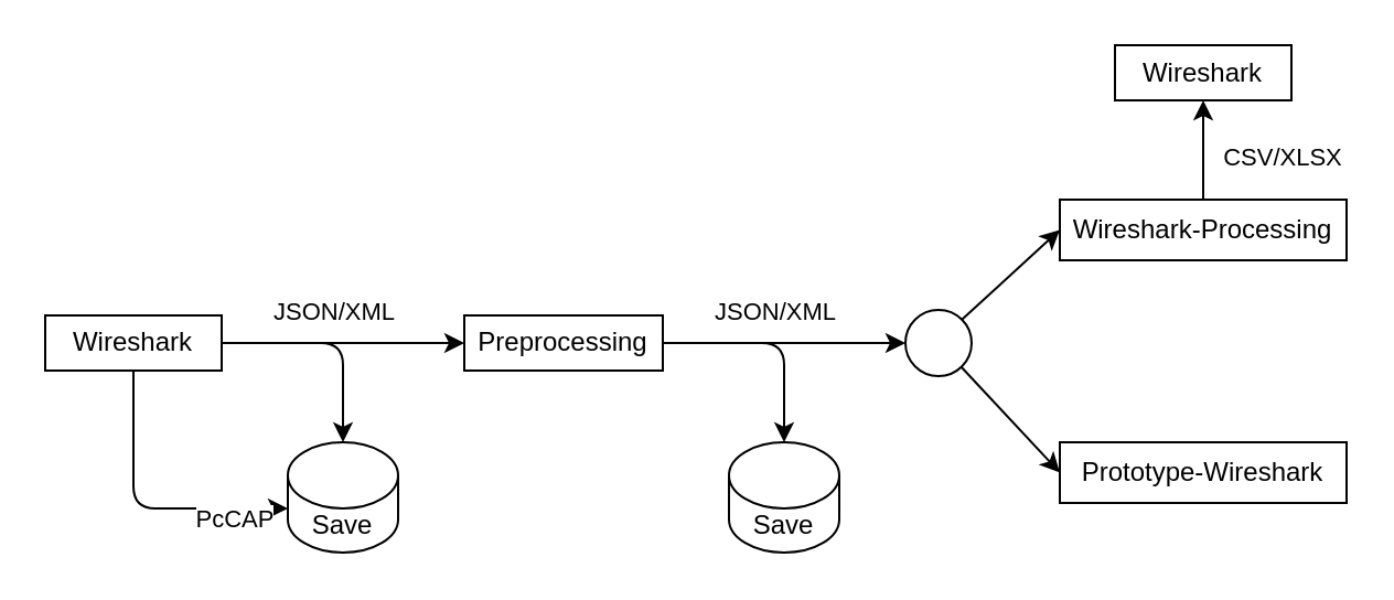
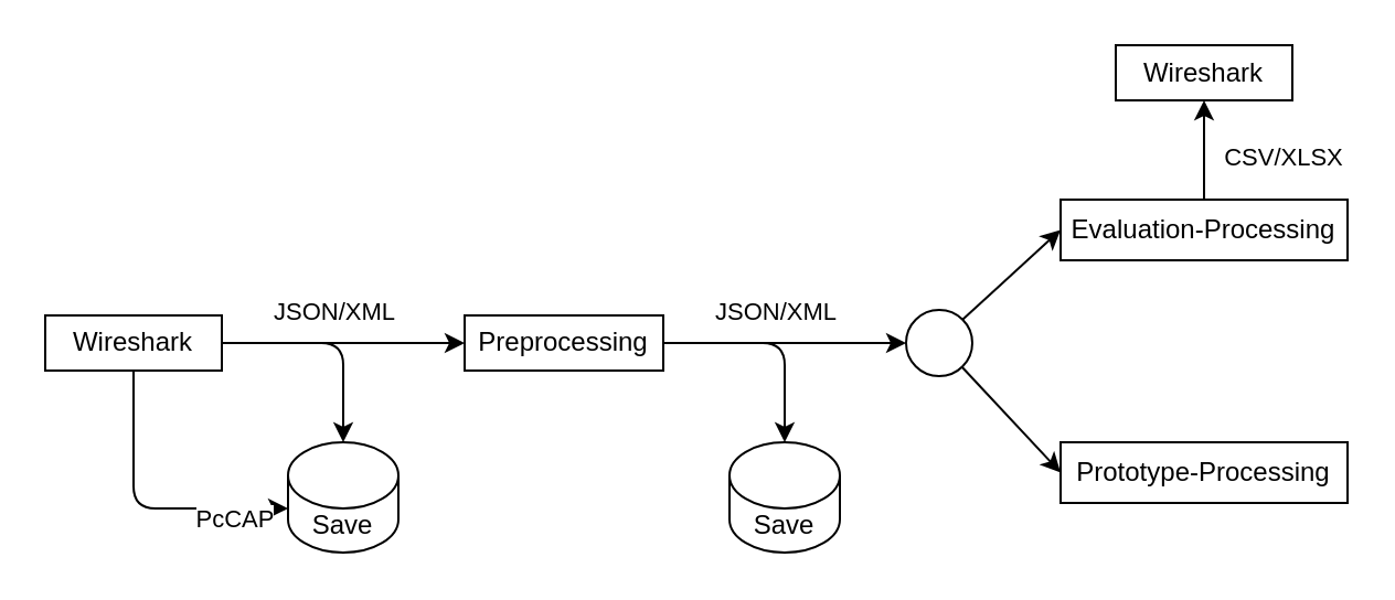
  <mxCell id="0" />
  <mxCell id="1" parent="0" />
  <mxCell id="2" value="Wireshark" style="rounded=0;whiteSpace=wrap;html=1;" vertex="1" parent="1"><mxGeometry x="20" y="142.5" width="80" height="25" as="geometry" /></mxCell>
  <mxCell id="3" value="Save" style="shape=cylinder3;whiteSpace=wrap;html=1;boundedLbl=1;backgroundOutline=1;size=15;" vertex="1" parent="1"><mxGeometry x="130" y="200" width="50" height="50" as="geometry" /></mxCell>
  <mxCell id="4" value="Preprocessing" style="rounded=0;whiteSpace=wrap;html=1;" vertex="1" parent="1"><mxGeometry x="210" y="142.5" width="90" height="25" as="geometry" /></mxCell>
  <mxCell id="5" value="" style="endArrow=classic;html=1;exitX=1;exitY=0.5;exitDx=0;exitDy=0;entryX=0;entryY=0.5;entryDx=0;entryDy=0;" edge="1" parent="1" source="2" target="4"><mxGeometry width="50" height="50" relative="1" as="geometry"><mxPoint x="110" y="162.5" as="sourcePoint" /><mxPoint x="310" y="402.5" as="targetPoint" /></mxGeometry></mxCell>
  <mxCell id="6" value="JSON/XML" style="edgeLabel;html=1;align=center;verticalAlign=middle;resizable=0;points=[];" vertex="1" connectable="0" parent="5"><mxGeometry x="-0.275" y="-1" relative="1" as="geometry"><mxPoint x="10" y="-16" as="offset" /></mxGeometry></mxCell>
  <mxCell id="7" value="JSON/XML" style="edgeLabel;html=1;align=center;verticalAlign=middle;resizable=0;points=[];" vertex="1" connectable="0" parent="5"><mxGeometry x="-0.275" y="-1" relative="1" as="geometry"><mxPoint x="210" y="-16" as="offset" /></mxGeometry></mxCell>
  <mxCell id="8" value="Save" style="shape=cylinder3;whiteSpace=wrap;html=1;boundedLbl=1;backgroundOutline=1;size=15;" vertex="1" parent="1"><mxGeometry x="330" y="200" width="50" height="50" as="geometry" /></mxCell>
  <mxCell id="9" value="" style="endArrow=classic;html=1;exitX=0.5;exitY=1;exitDx=0;exitDy=0;entryX=0;entryY=0;entryDx=0;entryDy=30;entryPerimeter=0;" edge="1" parent="1" source="2" target="3"><mxGeometry width="50" height="50" relative="1" as="geometry"><mxPoint x="180" y="200" as="sourcePoint" /><mxPoint x="60" y="270" as="targetPoint" /><Array as="points"><mxPoint x="60" y="230" /></Array></mxGeometry></mxCell>
  <mxCell id="10" value="PcCAP" style="edgeLabel;html=1;align=center;verticalAlign=middle;resizable=0;points=[];" vertex="1" connectable="0" parent="9"><mxGeometry x="-0.057" y="15" relative="1" as="geometry"><mxPoint x="30.1" y="5" as="offset" /></mxGeometry></mxCell>
  <mxCell id="11" value="" style="endArrow=classic;html=1;exitX=1;exitY=0.5;exitDx=0;exitDy=0;entryX=0.5;entryY=0;entryDx=0;entryDy=0;entryPerimeter=0;" edge="1" parent="1" source="2" target="3"><mxGeometry width="50" height="50" relative="1" as="geometry"><mxPoint x="160" y="250" as="sourcePoint" /><mxPoint x="210" y="200" as="targetPoint" /><Array as="points"><mxPoint x="155" y="155" /></Array></mxGeometry></mxCell>
  <mxCell id="12" value="" style="ellipse;whiteSpace=wrap;html=1;aspect=fixed;" vertex="1" parent="1"><mxGeometry x="410" y="140" width="30" height="30" as="geometry" /></mxCell>
  <mxCell id="13" value="" style="endArrow=classic;html=1;exitX=1;exitY=0.5;exitDx=0;exitDy=0;entryX=0;entryY=0.5;entryDx=0;entryDy=0;" edge="1" parent="1" source="4" target="12"><mxGeometry width="50" height="50" relative="1" as="geometry"><mxPoint x="290" y="260" as="sourcePoint" /><mxPoint x="340" y="210" as="targetPoint" /></mxGeometry></mxCell>
  <mxCell id="14" value="" style="endArrow=classic;html=1;exitX=1;exitY=0.5;exitDx=0;exitDy=0;entryX=0.5;entryY=0;entryDx=0;entryDy=0;entryPerimeter=0;" edge="1" parent="1" source="4" target="8"><mxGeometry width="50" height="50" relative="1" as="geometry"><mxPoint x="290" y="260" as="sourcePoint" /><mxPoint x="340" y="210" as="targetPoint" /><Array as="points"><mxPoint x="355" y="155" /></Array></mxGeometry></mxCell>
- <mxCell id="15" value="Prototype-Wireshark" style="rounded=0;whiteSpace=wrap;html=1;" vertex="1" parent="1"><mxGeometry x="480" y="200" width="130" height="27.5" as="geometry" /></mxCell>
- <mxCell id="16" value="Wireshark-Processing" style="rounded=0;whiteSpace=wrap;html=1;" vertex="1" parent="1"><mxGeometry x="480" y="90" width="130" height="27.5" as="geometry" /></mxCell>
+ <mxCell id="15" value="Prototype-Processing" style="rounded=0;whiteSpace=wrap;html=1;" vertex="1" parent="1"><mxGeometry x="480" y="200" width="130" height="27.5" as="geometry" /></mxCell>
+ <mxCell id="16" value="Evaluation-Processing" style="rounded=0;whiteSpace=wrap;html=1;" vertex="1" parent="1"><mxGeometry x="480" y="90" width="130" height="27.5" as="geometry" /></mxCell>
  <mxCell id="17" value="" style="endArrow=classic;html=1;exitX=1;exitY=0;exitDx=0;exitDy=0;entryX=0;entryY=0.5;entryDx=0;entryDy=0;" edge="1" parent="1" source="12" target="16"><mxGeometry width="50" height="50" relative="1" as="geometry"><mxPoint x="290" y="260" as="sourcePoint" /><mxPoint x="340" y="210" as="targetPoint" /></mxGeometry></mxCell>
  <mxCell id="18" value="" style="endArrow=classic;html=1;entryX=0;entryY=0.5;entryDx=0;entryDy=0;" edge="1" parent="1" source="12" target="15"><mxGeometry width="50" height="50" relative="1" as="geometry"><mxPoint x="290" y="260" as="sourcePoint" /><mxPoint x="340" y="210" as="targetPoint" /></mxGeometry></mxCell>
  <mxCell id="19" value="Wireshark" style="rounded=0;whiteSpace=wrap;html=1;" vertex="1" parent="1"><mxGeometry x="505" y="20" width="80" height="25" as="geometry" /></mxCell>
  <mxCell id="20" value="" style="endArrow=classic;html=1;exitX=0.5;exitY=0;exitDx=0;exitDy=0;entryX=0.5;entryY=1;entryDx=0;entryDy=0;" edge="1" parent="1" source="16" target="19"><mxGeometry width="50" height="50" relative="1" as="geometry"><mxPoint x="330" y="200" as="sourcePoint" /><mxPoint x="380" y="150" as="targetPoint" /></mxGeometry></mxCell>
  <mxCell id="21" value="CSV/XLSX" style="edgeLabel;html=1;align=center;verticalAlign=middle;resizable=0;points=[];" vertex="1" connectable="0" parent="20"><mxGeometry x="-0.409" relative="1" as="geometry"><mxPoint x="35" y="-6.86" as="offset" /></mxGeometry></mxCell>
